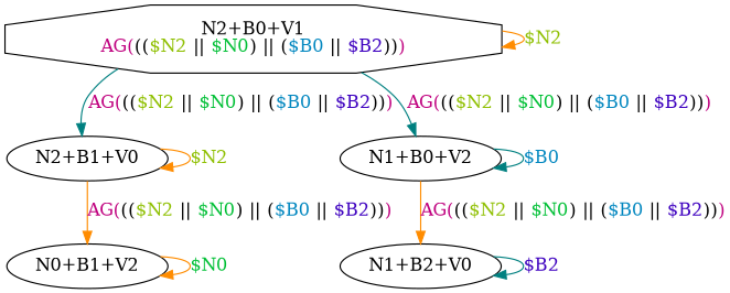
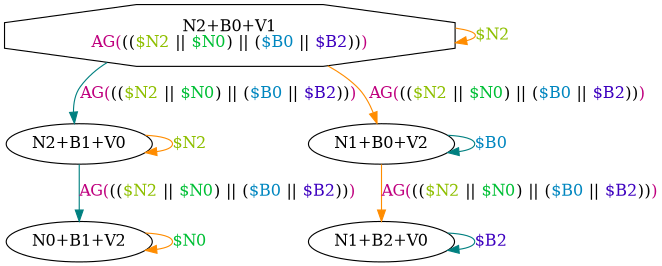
  digraph {
    edge [color=darkorange]
    n1 [label=<N2+B0+V1<BR/><FONT COLOR="0.88999975 1 0.75">AG(<FONT COLOR="black">(<FONT COLOR="black">(<FONT COLOR="0.20999973 1 0.75">$N2</FONT> || <FONT COLOR="0.37999973 1 0.75">$N0</FONT>)</FONT> || <FONT COLOR="black">(<FONT COLOR="0.5499997 1 0.75">$B0</FONT> || <FONT COLOR="0.71999973 1 0.75">$B2</FONT>)</FONT>)</FONT>)</FONT>> shape=octagon]
    n2 [label=<N2+B1+V0>]
    n3 [label=<N1+B0+V2>]
    n4 [label=<N0+B1+V2>]
    n5 [label=<N1+B2+V0>]
    n1 -> n1 [label=<<FONT COLOR="0.20999973 1 0.75">$N2</FONT>>]
    n1 -> n2 [color=teal label=<<FONT COLOR="0.88999975 1 0.75">AG(<FONT COLOR="black">(<FONT COLOR="black">(<FONT COLOR="0.20999973 1 0.75">$N2</FONT> || <FONT COLOR="0.37999973 1 0.75">$N0</FONT>)</FONT> || <FONT COLOR="black">(<FONT COLOR="0.5499997 1 0.75">$B0</FONT> || <FONT COLOR="0.71999973 1 0.75">$B2</FONT>)</FONT>)</FONT>)</FONT>>]
-   n1 -> n3 [color=teal label=<<FONT COLOR="0.88999975 1 0.75">AG(<FONT COLOR="black">(<FONT COLOR="black">(<FONT COLOR="0.20999973 1 0.75">$N2</FONT> || <FONT COLOR="0.37999973 1 0.75">$N0</FONT>)</FONT> || <FONT COLOR="black">(<FONT COLOR="0.5499997 1 0.75">$B0</FONT> || <FONT COLOR="0.71999973 1 0.75">$B2</FONT>)</FONT>)</FONT>)</FONT>>]
+   n1 -> n3 [label=<<FONT COLOR="0.88999975 1 0.75">AG(<FONT COLOR="black">(<FONT COLOR="black">(<FONT COLOR="0.20999973 1 0.75">$N2</FONT> || <FONT COLOR="0.37999973 1 0.75">$N0</FONT>)</FONT> || <FONT COLOR="black">(<FONT COLOR="0.5499997 1 0.75">$B0</FONT> || <FONT COLOR="0.71999973 1 0.75">$B2</FONT>)</FONT>)</FONT>)</FONT>>]
    n2 -> n2 [label=<<FONT COLOR="0.20999973 1 0.75">$N2</FONT>>]
-   n2 -> n4 [label=<<FONT COLOR="0.88999975 1 0.75">AG(<FONT COLOR="black">(<FONT COLOR="black">(<FONT COLOR="0.20999973 1 0.75">$N2</FONT> || <FONT COLOR="0.37999973 1 0.75">$N0</FONT>)</FONT> || <FONT COLOR="black">(<FONT COLOR="0.5499997 1 0.75">$B0</FONT> || <FONT COLOR="0.71999973 1 0.75">$B2</FONT>)</FONT>)</FONT>)</FONT>>]
+   n2 -> n4 [color=teal label=<<FONT COLOR="0.88999975 1 0.75">AG(<FONT COLOR="black">(<FONT COLOR="black">(<FONT COLOR="0.20999973 1 0.75">$N2</FONT> || <FONT COLOR="0.37999973 1 0.75">$N0</FONT>)</FONT> || <FONT COLOR="black">(<FONT COLOR="0.5499997 1 0.75">$B0</FONT> || <FONT COLOR="0.71999973 1 0.75">$B2</FONT>)</FONT>)</FONT>)</FONT>>]
    n3 -> n3 [color=teal label=<<FONT COLOR="0.5499997 1 0.75">$B0</FONT>>]
    n3 -> n5 [label=<<FONT COLOR="0.88999975 1 0.75">AG(<FONT COLOR="black">(<FONT COLOR="black">(<FONT COLOR="0.20999973 1 0.75">$N2</FONT> || <FONT COLOR="0.37999973 1 0.75">$N0</FONT>)</FONT> || <FONT COLOR="black">(<FONT COLOR="0.5499997 1 0.75">$B0</FONT> || <FONT COLOR="0.71999973 1 0.75">$B2</FONT>)</FONT>)</FONT>)</FONT>>]
    n4 -> n4 [label=<<FONT COLOR="0.37999973 1 0.75">$N0</FONT>>]
    n5 -> n5 [color=teal label=<<FONT COLOR="0.71999973 1 0.75">$B2</FONT>>]
  }
